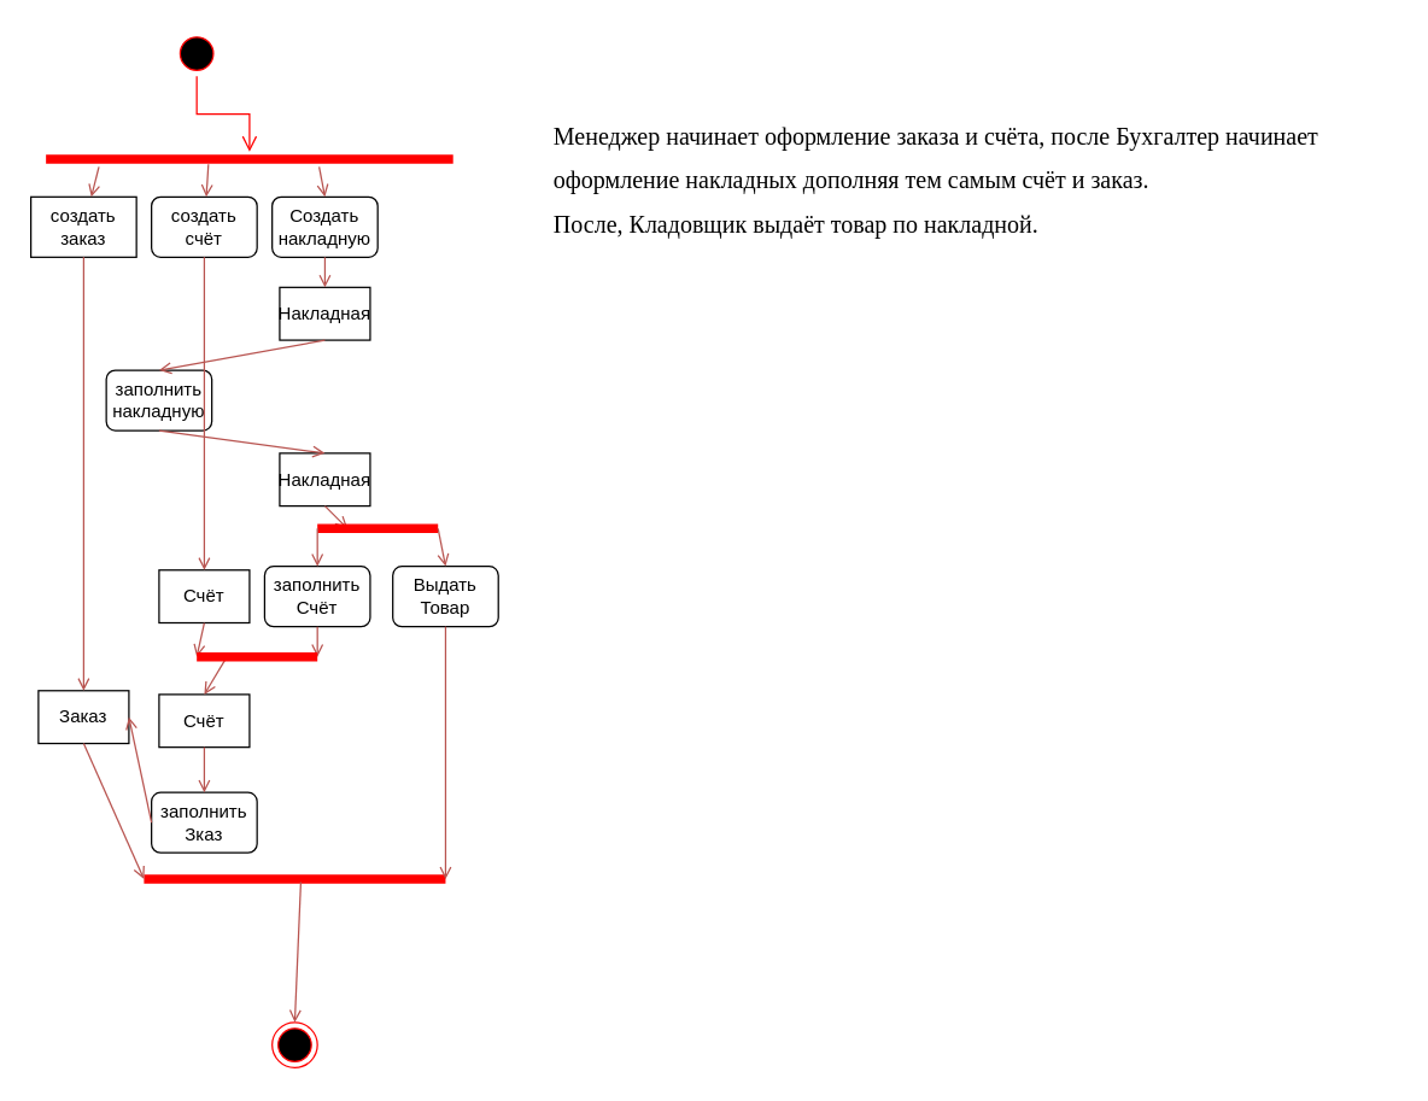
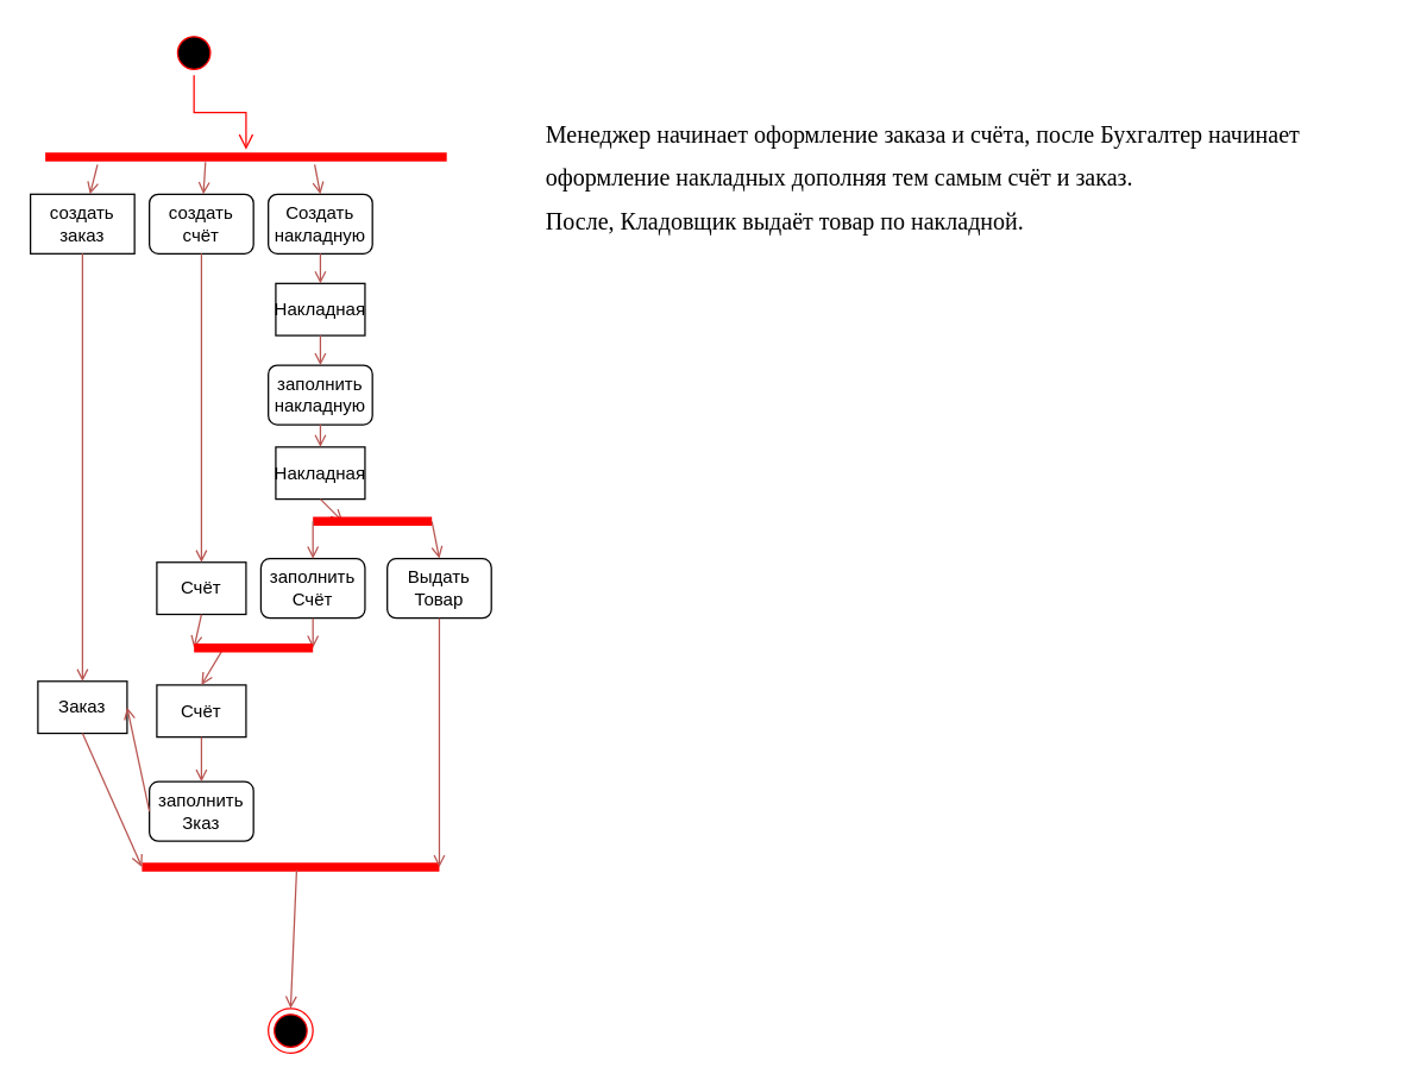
  <mxCell id="0" />
  <mxCell id="1" parent="0" />
  <mxCell id="2" value="" style="ellipse;html=1;shape=startState;fillColor=#000000;strokeColor=#ff0000;" vertex="1" parent="1"><mxGeometry x="115" y="20" width="30" height="30" as="geometry" /></mxCell>
  <mxCell id="3" value="" style="edgeStyle=orthogonalEdgeStyle;html=1;verticalAlign=bottom;endArrow=open;endSize=8;strokeColor=#ff0000;rounded=0;" edge="1" source="2" parent="1" target="5"><mxGeometry relative="1" as="geometry"><mxPoint x="100" y="80" as="targetPoint" /></mxGeometry></mxCell>
  <mxCell id="4" value="" style="ellipse;html=1;shape=endState;fillColor=#000000;strokeColor=#ff0000;" vertex="1" parent="1"><mxGeometry x="180" y="677.5" width="30" height="30" as="geometry" /></mxCell>
  <mxCell id="5" value="" style="shape=line;html=1;strokeWidth=6;strokeColor=#ff0000;" vertex="1" parent="1"><mxGeometry x="30" y="100" width="270" height="10" as="geometry" /></mxCell>
  <mxCell id="6" value="&lt;b style=&quot;font-weight:normal;&quot; id=&quot;docs-internal-guid-a0b1423b-7fff-4e87-72fc-4a404dd29b54&quot;&gt;&lt;p dir=&quot;ltr&quot; style=&quot;line-height:1.8;margin-top:0pt;margin-bottom:0pt;&quot;&gt;&lt;span style=&quot;font-size: 12pt; font-family: Times, serif; color: rgb(0, 0, 0); background-color: transparent; font-weight: 400; font-style: normal; font-variant: normal; text-decoration: none; vertical-align: baseline;&quot;&gt;Менеджер начинает оформление заказа и счёта, после Бухгалтер начинает оформление накладных дополняя тем самым счёт и заказ.&lt;/span&gt;&lt;/p&gt;&lt;p dir=&quot;ltr&quot; style=&quot;line-height:1.8;margin-top:0pt;margin-bottom:0pt;&quot;&gt;&lt;span style=&quot;font-size: 12pt; font-family: Times, serif; color: rgb(0, 0, 0); background-color: transparent; font-weight: 400; font-style: normal; font-variant: normal; text-decoration: none; vertical-align: baseline;&quot;&gt;После, Кладовщик выдаёт товар по накладной.&lt;/span&gt;&lt;/p&gt;&lt;/b&gt;&lt;br class=&quot;Apple-interchange-newline&quot;&gt;" style="text;whiteSpace=wrap;html=1;" vertex="1" parent="1"><mxGeometry x="365" y="70" width="560" height="120" as="geometry" /></mxCell>
  <mxCell id="7" value="" style="shape=line;html=1;strokeWidth=6;strokeColor=#ff0000;" vertex="1" parent="1"><mxGeometry x="95" y="577.5" width="200" height="10" as="geometry" /></mxCell>
  <mxCell id="8" value="Выдать&lt;br&gt;Товар" style="rounded=1;whiteSpace=wrap;html=1;" vertex="1" parent="1"><mxGeometry x="260" y="375" width="70" height="40" as="geometry" /></mxCell>
  <mxCell id="9" value="заполнить&lt;br&gt;Зказ" style="rounded=1;whiteSpace=wrap;html=1;" vertex="1" parent="1"><mxGeometry x="100" y="525" width="70" height="40" as="geometry" /></mxCell>
  <mxCell id="10" value="заполнить&lt;br&gt;Счёт" style="rounded=1;whiteSpace=wrap;html=1;" vertex="1" parent="1"><mxGeometry x="175" y="375" width="70" height="40" as="geometry" /></mxCell>
- <mxCell id="11" value="заполнить&lt;br&gt;накладную" style="rounded=1;whiteSpace=wrap;html=1;" vertex="1" parent="1"><mxGeometry x="70" y="245" width="70" height="40" as="geometry" /></mxCell>
+ <mxCell id="11" value="заполнить&lt;br&gt;накладную" style="rounded=1;whiteSpace=wrap;html=1;" vertex="1" parent="1"><mxGeometry x="180" y="245" width="70" height="40" as="geometry" /></mxCell>
  <mxCell id="12" value="Создать накладную" style="rounded=1;whiteSpace=wrap;html=1;" vertex="1" parent="1"><mxGeometry x="180" y="130" width="70" height="40" as="geometry" /></mxCell>
  <mxCell id="13" value="создать&lt;br&gt;счёт" style="rounded=1;whiteSpace=wrap;html=1;" vertex="1" parent="1"><mxGeometry x="100" y="130" width="70" height="40" as="geometry" /></mxCell>
  <mxCell id="14" value="создать заказ" style="whiteSpace=wrap;html=1;rounded=0;" vertex="1" parent="1"><mxGeometry x="20" y="130" width="70" height="40" as="geometry" /></mxCell>
  <mxCell id="15" value="Накладная" style="html=1;whiteSpace=wrap;" vertex="1" parent="1"><mxGeometry x="185" y="300" width="60" height="35" as="geometry" /></mxCell>
  <mxCell id="16" value="Накладная" style="html=1;whiteSpace=wrap;" vertex="1" parent="1"><mxGeometry x="185" y="190" width="60" height="35" as="geometry" /></mxCell>
  <mxCell id="17" value="Счёт" style="html=1;whiteSpace=wrap;" vertex="1" parent="1"><mxGeometry x="105" y="377.5" width="60" height="35" as="geometry" /></mxCell>
  <mxCell id="18" value="Заказ" style="html=1;whiteSpace=wrap;" vertex="1" parent="1"><mxGeometry x="25" y="457.5" width="60" height="35" as="geometry" /></mxCell>
  <mxCell id="19" value="" style="endArrow=open;html=1;rounded=0;endFill=0;fillColor=#f8cecc;strokeColor=#b85450;exitX=0.13;exitY=1;exitDx=0;exitDy=0;exitPerimeter=0;" edge="1" parent="1" source="5" target="14"><mxGeometry width="50" height="50" relative="1" as="geometry"><mxPoint x="445" y="90" as="sourcePoint" /><mxPoint x="495" y="40" as="targetPoint" /></mxGeometry></mxCell>
  <mxCell id="20" value="" style="endArrow=open;html=1;rounded=0;endFill=0;fillColor=#f8cecc;strokeColor=#b85450;exitX=0.5;exitY=1;exitDx=0;exitDy=0;entryX=0.5;entryY=0;entryDx=0;entryDy=0;" edge="1" parent="1" source="14" target="18"><mxGeometry width="50" height="50" relative="1" as="geometry"><mxPoint x="-80" y="210" as="sourcePoint" /><mxPoint x="-30" y="160" as="targetPoint" /></mxGeometry></mxCell>
  <mxCell id="21" value="" style="endArrow=open;html=1;rounded=0;endFill=0;fillColor=#f8cecc;strokeColor=#b85450;exitX=0.399;exitY=0.84;exitDx=0;exitDy=0;exitPerimeter=0;" edge="1" parent="1" source="5" target="13"><mxGeometry width="50" height="50" relative="1" as="geometry"><mxPoint x="660" y="140" as="sourcePoint" /><mxPoint x="710" y="90" as="targetPoint" /></mxGeometry></mxCell>
  <mxCell id="22" value="" style="endArrow=open;html=1;rounded=0;endFill=0;fillColor=#f8cecc;strokeColor=#b85450;exitX=0.671;exitY=1;exitDx=0;exitDy=0;exitPerimeter=0;entryX=0.5;entryY=0;entryDx=0;entryDy=0;" edge="1" parent="1" source="5" target="12"><mxGeometry width="50" height="50" relative="1" as="geometry"><mxPoint x="670" y="150" as="sourcePoint" /><mxPoint x="720" y="100" as="targetPoint" /></mxGeometry></mxCell>
  <mxCell id="23" value="" style="endArrow=open;html=1;rounded=0;endFill=0;fillColor=#f8cecc;strokeColor=#b85450;exitX=0.5;exitY=1;exitDx=0;exitDy=0;entryX=0.5;entryY=0;entryDx=0;entryDy=0;" edge="1" parent="1" source="13" target="17"><mxGeometry width="50" height="50" relative="1" as="geometry"><mxPoint x="680" y="160" as="sourcePoint" /><mxPoint x="730" y="110" as="targetPoint" /></mxGeometry></mxCell>
  <mxCell id="24" value="" style="endArrow=open;html=1;rounded=0;endFill=0;fillColor=#f8cecc;strokeColor=#b85450;exitX=0.5;exitY=1;exitDx=0;exitDy=0;entryX=0.5;entryY=0;entryDx=0;entryDy=0;" edge="1" parent="1" source="12" target="16"><mxGeometry width="50" height="50" relative="1" as="geometry"><mxPoint x="690" y="170" as="sourcePoint" /><mxPoint x="740" y="120" as="targetPoint" /></mxGeometry></mxCell>
  <mxCell id="25" value="" style="endArrow=open;html=1;rounded=0;endFill=0;fillColor=#f8cecc;strokeColor=#b85450;exitX=0.5;exitY=1;exitDx=0;exitDy=0;entryX=0.5;entryY=0;entryDx=0;entryDy=0;" edge="1" parent="1" source="16" target="11"><mxGeometry width="50" height="50" relative="1" as="geometry"><mxPoint x="700" y="170" as="sourcePoint" /><mxPoint x="750" y="120" as="targetPoint" /></mxGeometry></mxCell>
  <mxCell id="26" value="" style="endArrow=open;html=1;rounded=0;endFill=0;fillColor=#f8cecc;strokeColor=#b85450;exitX=0.5;exitY=1;exitDx=0;exitDy=0;entryX=0.5;entryY=0;entryDx=0;entryDy=0;" edge="1" parent="1" source="11" target="15"><mxGeometry width="50" height="50" relative="1" as="geometry"><mxPoint x="710" y="190" as="sourcePoint" /><mxPoint x="760" y="140" as="targetPoint" /></mxGeometry></mxCell>
  <mxCell id="27" value="" style="endArrow=open;html=1;rounded=0;endFill=0;fillColor=#f8cecc;strokeColor=#b85450;exitX=0;exitY=0.5;exitDx=0;exitDy=0;entryX=1;entryY=0.5;entryDx=0;entryDy=0;" edge="1" parent="1" source="9" target="18"><mxGeometry width="50" height="50" relative="1" as="geometry"><mxPoint x="300" y="585" as="sourcePoint" /><mxPoint x="350" y="535" as="targetPoint" /></mxGeometry></mxCell>
  <mxCell id="28" value="" style="endArrow=open;html=1;rounded=0;endFill=0;fillColor=#f8cecc;strokeColor=#b85450;exitX=0.5;exitY=1;exitDx=0;exitDy=0;entryX=0.25;entryY=0.5;entryDx=0;entryDy=0;entryPerimeter=0;" edge="1" parent="1" source="15" target="33"><mxGeometry width="50" height="50" relative="1" as="geometry"><mxPoint x="380" y="430" as="sourcePoint" /><mxPoint x="430" y="380" as="targetPoint" /></mxGeometry></mxCell>
  <mxCell id="29" value="" style="endArrow=open;html=1;rounded=0;endFill=0;fillColor=#f8cecc;strokeColor=#b85450;exitX=0.5;exitY=1;exitDx=0;exitDy=0;entryX=0;entryY=0.5;entryDx=0;entryDy=0;entryPerimeter=0;" edge="1" parent="1" source="18" target="7"><mxGeometry width="50" height="50" relative="1" as="geometry"><mxPoint x="195" y="542.5" as="sourcePoint" /><mxPoint x="245" y="492.5" as="targetPoint" /></mxGeometry></mxCell>
  <mxCell id="30" value="" style="endArrow=open;html=1;rounded=0;endFill=0;fillColor=#f8cecc;strokeColor=#b85450;exitX=0.5;exitY=1;exitDx=0;exitDy=0;entryX=1;entryY=0.5;entryDx=0;entryDy=0;entryPerimeter=0;" edge="1" parent="1" source="8" target="7"><mxGeometry width="50" height="50" relative="1" as="geometry"><mxPoint x="575" y="330" as="sourcePoint" /><mxPoint x="625" y="280" as="targetPoint" /></mxGeometry></mxCell>
  <mxCell id="31" value="" style="endArrow=open;html=1;rounded=0;endFill=0;fillColor=#f8cecc;strokeColor=#b85450;exitX=0.52;exitY=0.688;exitDx=0;exitDy=0;exitPerimeter=0;entryX=0.5;entryY=0;entryDx=0;entryDy=0;" edge="1" parent="1" source="7" target="4"><mxGeometry width="50" height="50" relative="1" as="geometry"><mxPoint x="325" y="637.5" as="sourcePoint" /><mxPoint x="375" y="587.5" as="targetPoint" /></mxGeometry></mxCell>
  <mxCell id="32" value="Счёт" style="html=1;whiteSpace=wrap;" vertex="1" parent="1"><mxGeometry x="105" y="460" width="60" height="35" as="geometry" /></mxCell>
  <mxCell id="33" value="" style="shape=line;html=1;strokeWidth=6;strokeColor=#ff0000;" vertex="1" parent="1"><mxGeometry x="210" y="345" width="80" height="10" as="geometry" /></mxCell>
  <mxCell id="34" value="" style="endArrow=open;html=1;rounded=0;endFill=0;fillColor=#f8cecc;strokeColor=#b85450;exitX=1;exitY=0.5;exitDx=0;exitDy=0;exitPerimeter=0;entryX=0.5;entryY=0;entryDx=0;entryDy=0;" edge="1" parent="1" source="33" target="8"><mxGeometry width="50" height="50" relative="1" as="geometry"><mxPoint x="420" y="290" as="sourcePoint" /><mxPoint x="420" y="375" as="targetPoint" /></mxGeometry></mxCell>
  <mxCell id="35" value="" style="endArrow=open;html=1;rounded=0;endFill=0;fillColor=#f8cecc;strokeColor=#b85450;exitX=0;exitY=0.5;exitDx=0;exitDy=0;exitPerimeter=0;entryX=0.5;entryY=0;entryDx=0;entryDy=0;" edge="1" parent="1" source="33" target="10"><mxGeometry width="50" height="50" relative="1" as="geometry"><mxPoint x="570" y="230" as="sourcePoint" /><mxPoint x="570" y="315" as="targetPoint" /></mxGeometry></mxCell>
  <mxCell id="36" value="" style="endArrow=open;html=1;rounded=0;endFill=0;fillColor=#f8cecc;strokeColor=#b85450;exitX=0.5;exitY=1;exitDx=0;exitDy=0;entryX=0.5;entryY=0;entryDx=0;entryDy=0;" edge="1" parent="1" source="32" target="9"><mxGeometry width="50" height="50" relative="1" as="geometry"><mxPoint x="580" y="275" as="sourcePoint" /><mxPoint x="580" y="360" as="targetPoint" /></mxGeometry></mxCell>
  <mxCell id="37" value="" style="endArrow=open;html=1;rounded=0;endFill=0;fillColor=#f8cecc;strokeColor=#b85450;exitX=0.5;exitY=1;exitDx=0;exitDy=0;entryX=0;entryY=0.5;entryDx=0;entryDy=0;entryPerimeter=0;" edge="1" parent="1" source="17" target="40"><mxGeometry width="50" height="50" relative="1" as="geometry"><mxPoint x="540" y="290" as="sourcePoint" /><mxPoint x="590" y="370" as="targetPoint" /></mxGeometry></mxCell>
  <mxCell id="38" value="" style="endArrow=open;html=1;rounded=0;endFill=0;fillColor=#f8cecc;strokeColor=#b85450;exitX=0.5;exitY=1;exitDx=0;exitDy=0;entryX=1;entryY=0.5;entryDx=0;entryDy=0;entryPerimeter=0;" edge="1" parent="1" source="10" target="40"><mxGeometry width="50" height="50" relative="1" as="geometry"><mxPoint x="600" y="295" as="sourcePoint" /><mxPoint x="600" y="380" as="targetPoint" /></mxGeometry></mxCell>
  <mxCell id="39" value="" style="endArrow=open;html=1;rounded=0;endFill=0;fillColor=#f8cecc;strokeColor=#b85450;exitX=0.25;exitY=0.5;exitDx=0;exitDy=0;exitPerimeter=0;entryX=0.5;entryY=0;entryDx=0;entryDy=0;" edge="1" parent="1" source="40" target="32"><mxGeometry width="50" height="50" relative="1" as="geometry"><mxPoint x="610" y="305" as="sourcePoint" /><mxPoint x="610" y="390" as="targetPoint" /></mxGeometry></mxCell>
  <mxCell id="40" value="" style="shape=line;html=1;strokeWidth=6;strokeColor=#ff0000;" vertex="1" parent="1"><mxGeometry x="130" y="430" width="80" height="10" as="geometry" /></mxCell>
